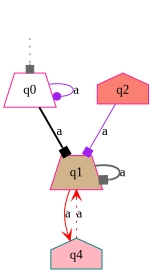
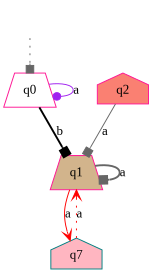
  digraph {
    fontname="Liberation Serif"
    node [fontname="Liberation Serif" style=filled color=deeppink shape=trapezium]
    edge [arrowhead=box color=gray40 fontname="Liberation Serif" style=solid]
    start [style=invis color="" shape=""]
    q0 [fillcolor=white]
    q1 [fillcolor=tan]
-   q4 [color=teal fillcolor=lightpink shape=house]
+   q4 [color=teal fillcolor=lightpink shape=house label=q7]
    q2 [fillcolor=salmon shape=house]
    start -> q0 [style=dotted]
    q0 -> q0 [arrowhead=dot color=purple label=a]
-   q0 -> q1 [color=black label=a style=bold]
+   q0 -> q1 [color=black label=b style=bold]
    q1 -> q1 [label=a style=bold]
    q1 -> q4 [arrowhead=vee color=red label=a]
    q4 -> q1 [arrowhead=vee color=red label=a style=dotted]
-   q2 -> q1 [color=purple label=a]
+   q2 -> q1 [label=a]
  }
